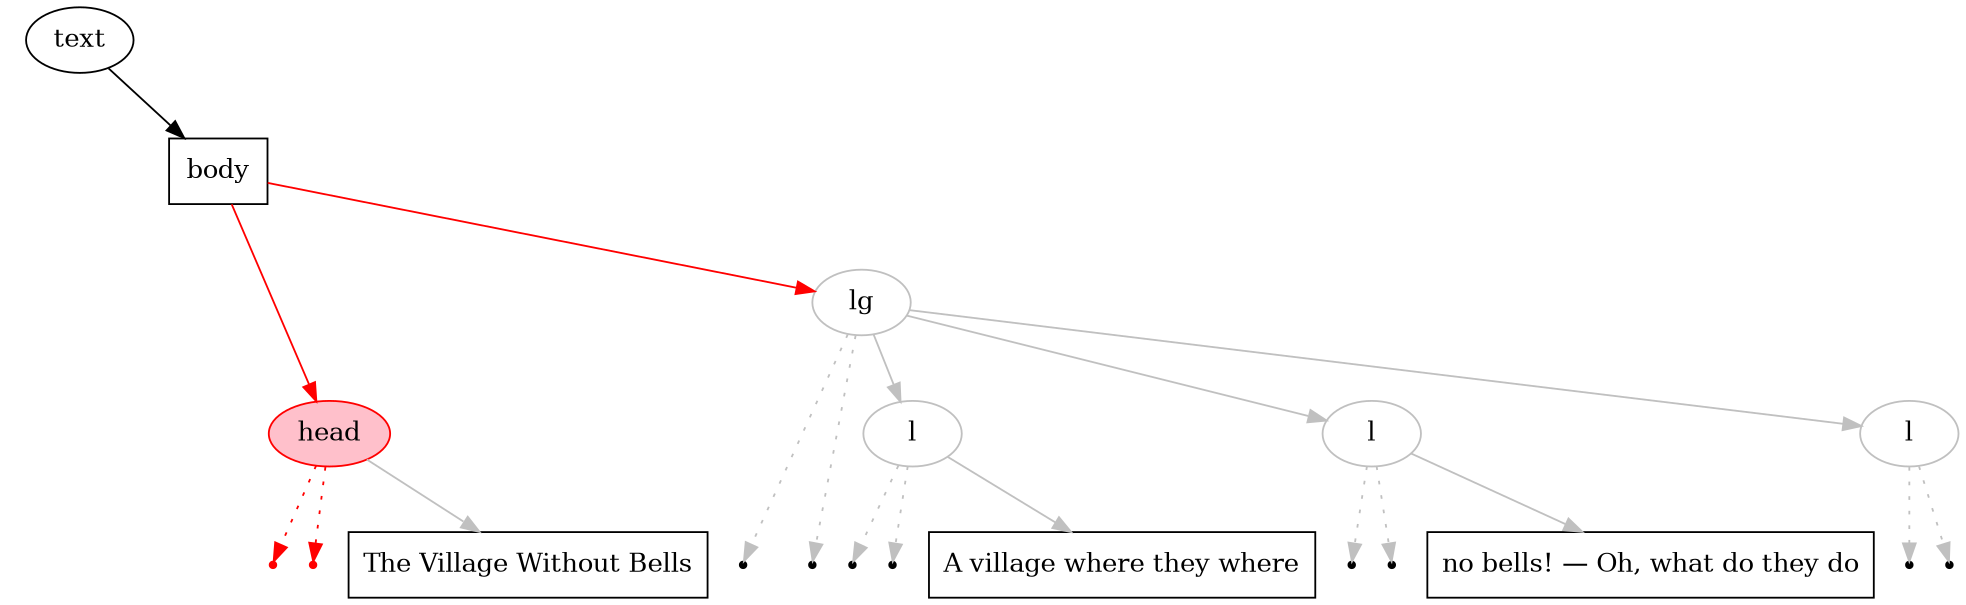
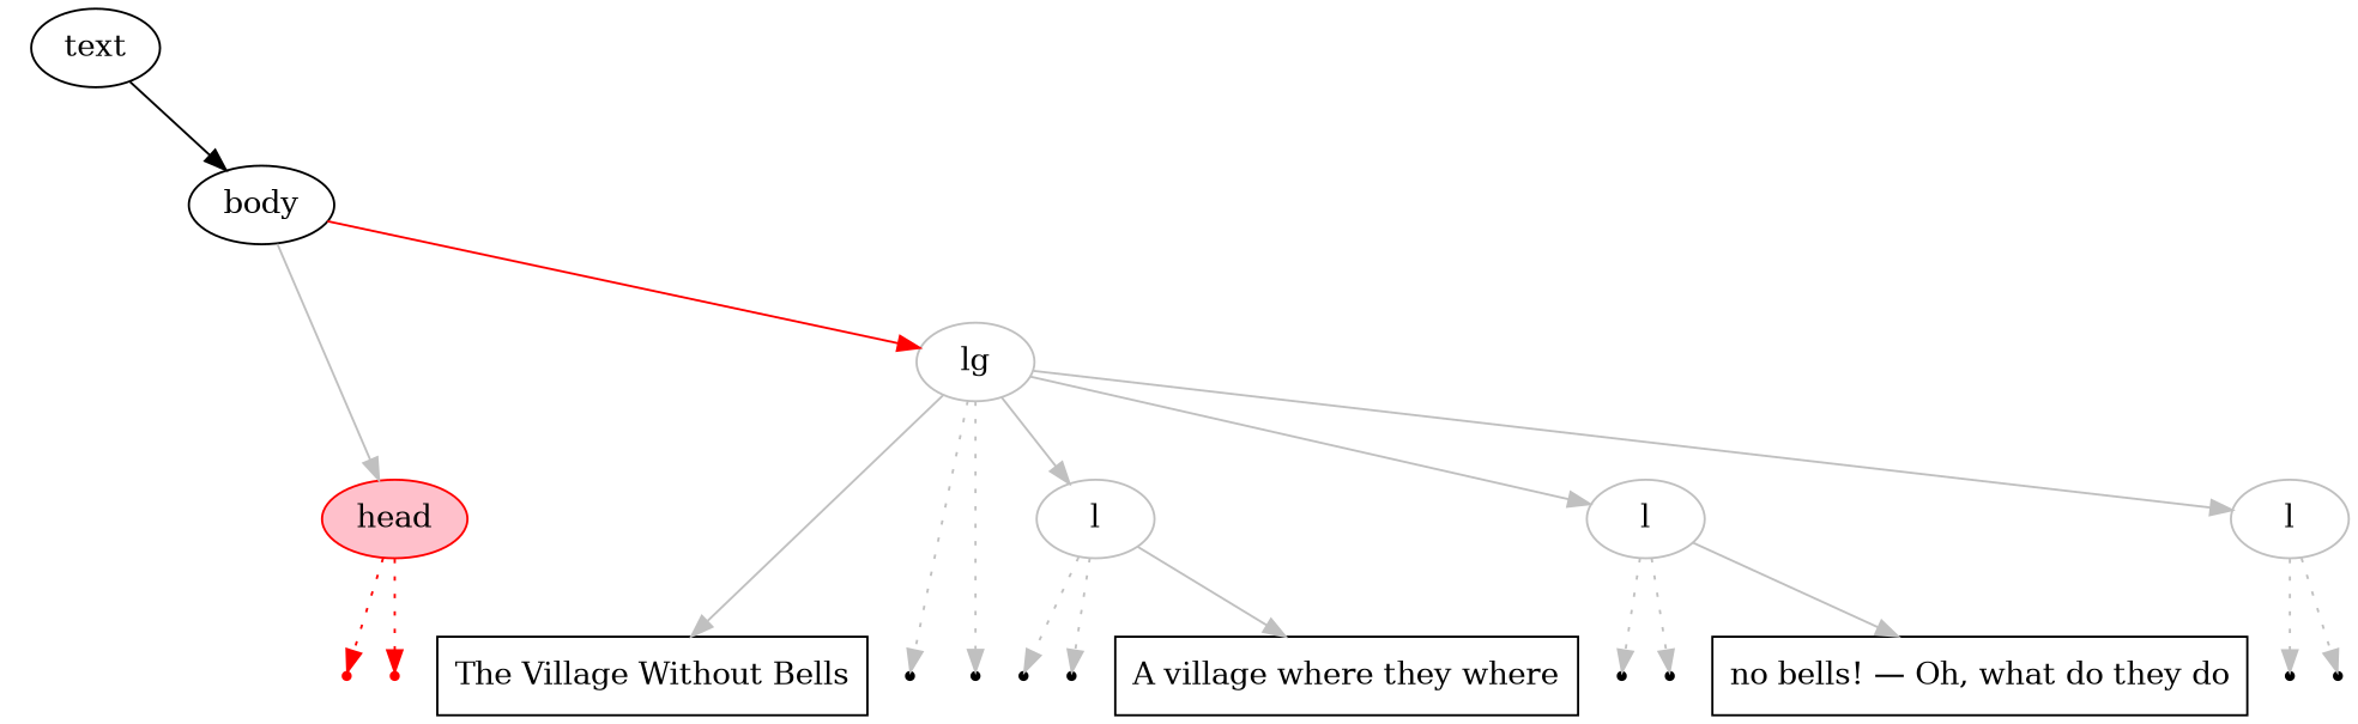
  digraph {
    node [color=black ordering=out shape=point]
    edge [style=dotted color=gray]
    n1 [color=transparent label="text\nstart"]
    n2 [color=transparent label="text\nend"]
    n3 [color=transparent label="body\nstart"]
    n4 [color=transparent label="body\nend"]
    n5 [color=red label="head\nstart"]
    n6 [color=red label="head\nend"]
    n7 [label="The Village Without Bells" shape=box color=""]
    n8 [label="lg\nstart"]
    n9 [label="lg\nend"]
    n10 [label="l\nstart"]
    n11 [label="l\nend"]
    n12 [label="A village where they where" shape=box color=""]
    n13 [label="l\nstart"]
    n14 [label="l\nend"]
    n15 [label="no bells! — Oh, what do they do" shape=box color=""]
    n16 [label="l\nstart"]
    n17 [label="l\nend"]
    n18 [label=text shape=oval]
-   n19 [label=body shape=box]
+   n19 [label=body shape=oval]
    n20 [color=red fillcolor=pink label=head shape=oval style=filled]
    n21 [color=gray label=lg shape=oval]
    n22 [color=gray label=l shape=oval]
    n23 [color=gray label=l shape=oval]
    n24 [color=gray label=l shape=oval]
    subgraph sub_1 {
      rank=same
      n1
      n2
      n3
      n4
      n5
      n6
      n7
      n8
      n9
      n10
      n11
      n12
      n13
      n14
      n15
      n16
      n17
    }
    n18 -> n1 [arrowhead=none style=invis color=""]
    n18 -> n2 [arrowhead=none style=invis color=""]
    n18 -> n19 [color=black style=""]
    n19 -> n3 [arrowhead=none style=invis color=""]
    n19 -> n4 [arrowhead=none style=invis color=""]
-   n19 -> n20 [color=red style=""]
+   n19 -> n20 [style=""]
    n19 -> n21 [color=red style=""]
    n20 -> n5 [color=red]
    n20 -> n6 [color=red]
-   n20 -> n7 [style=""]
+   n21 -> n7 [style=""]
    n21 -> n8
    n21 -> n9
    n21 -> n22 [style=""]
    n21 -> n23 [style=""]
    n21 -> n24 [style=""]
    n22 -> n10
    n22 -> n11
    n22 -> n12 [style=""]
    n23 -> n13
    n23 -> n14
    n23 -> n15 [style=""]
    n24 -> n16
    n24 -> n17
  }
